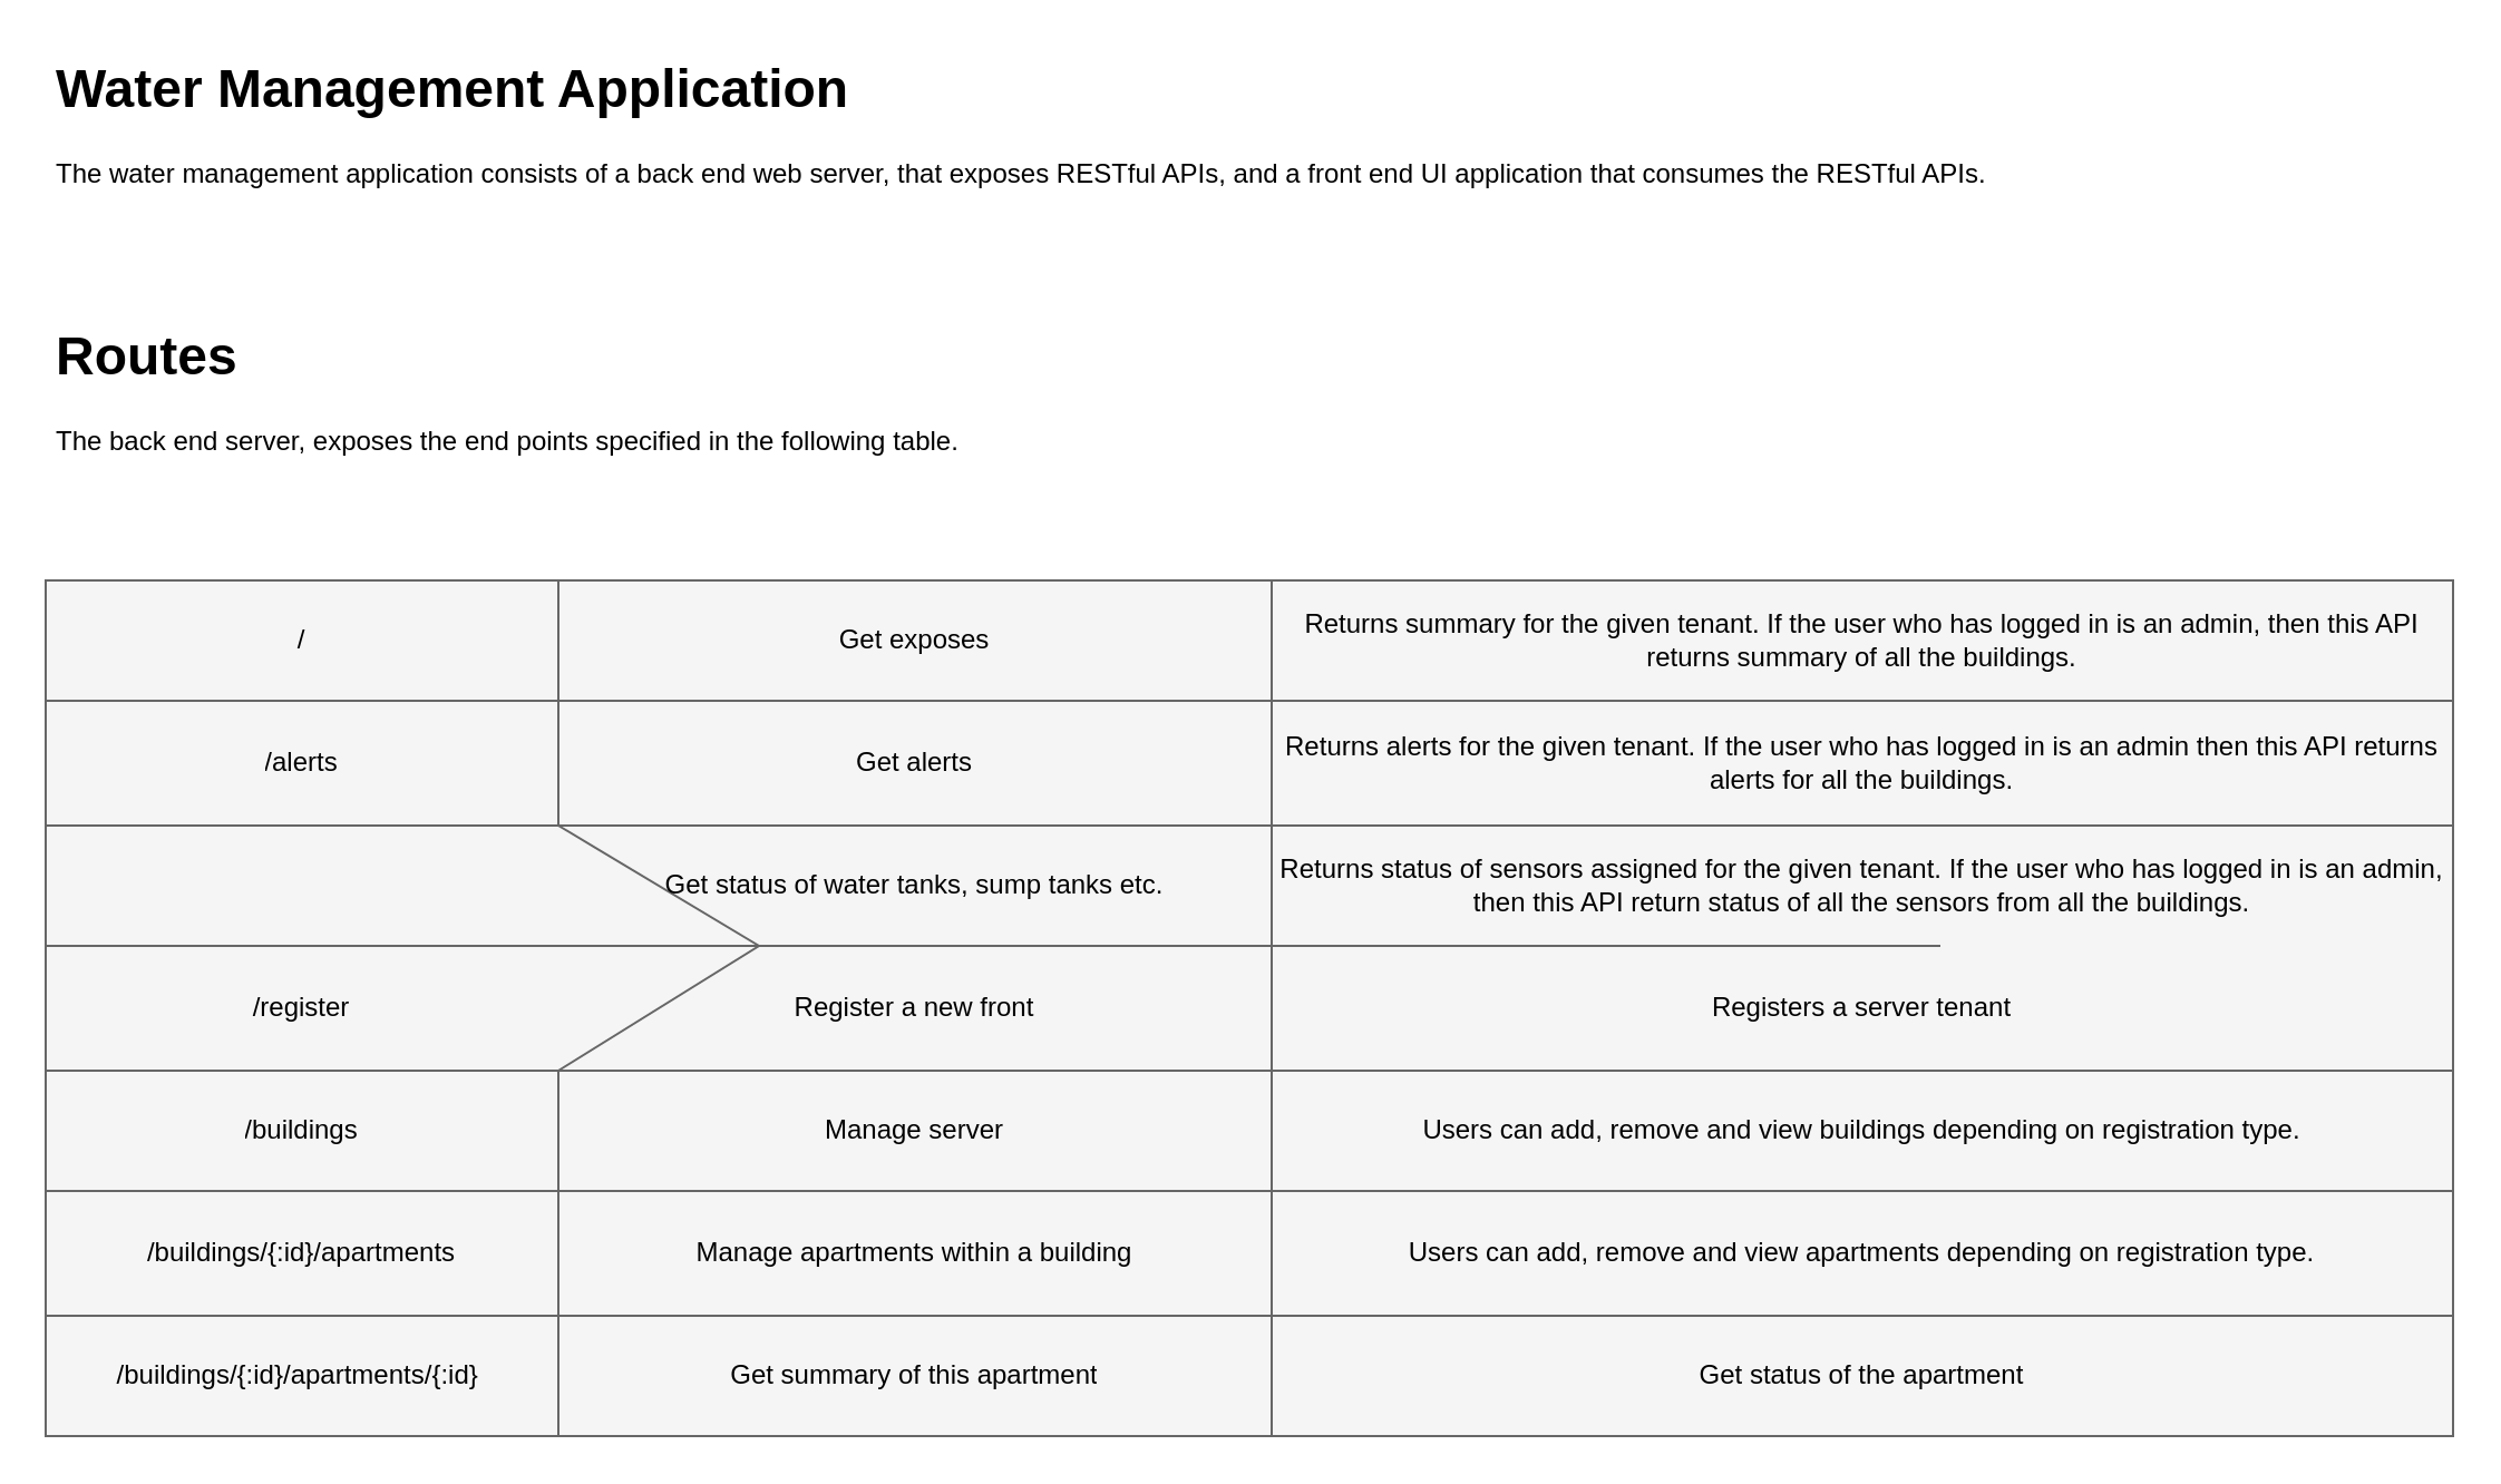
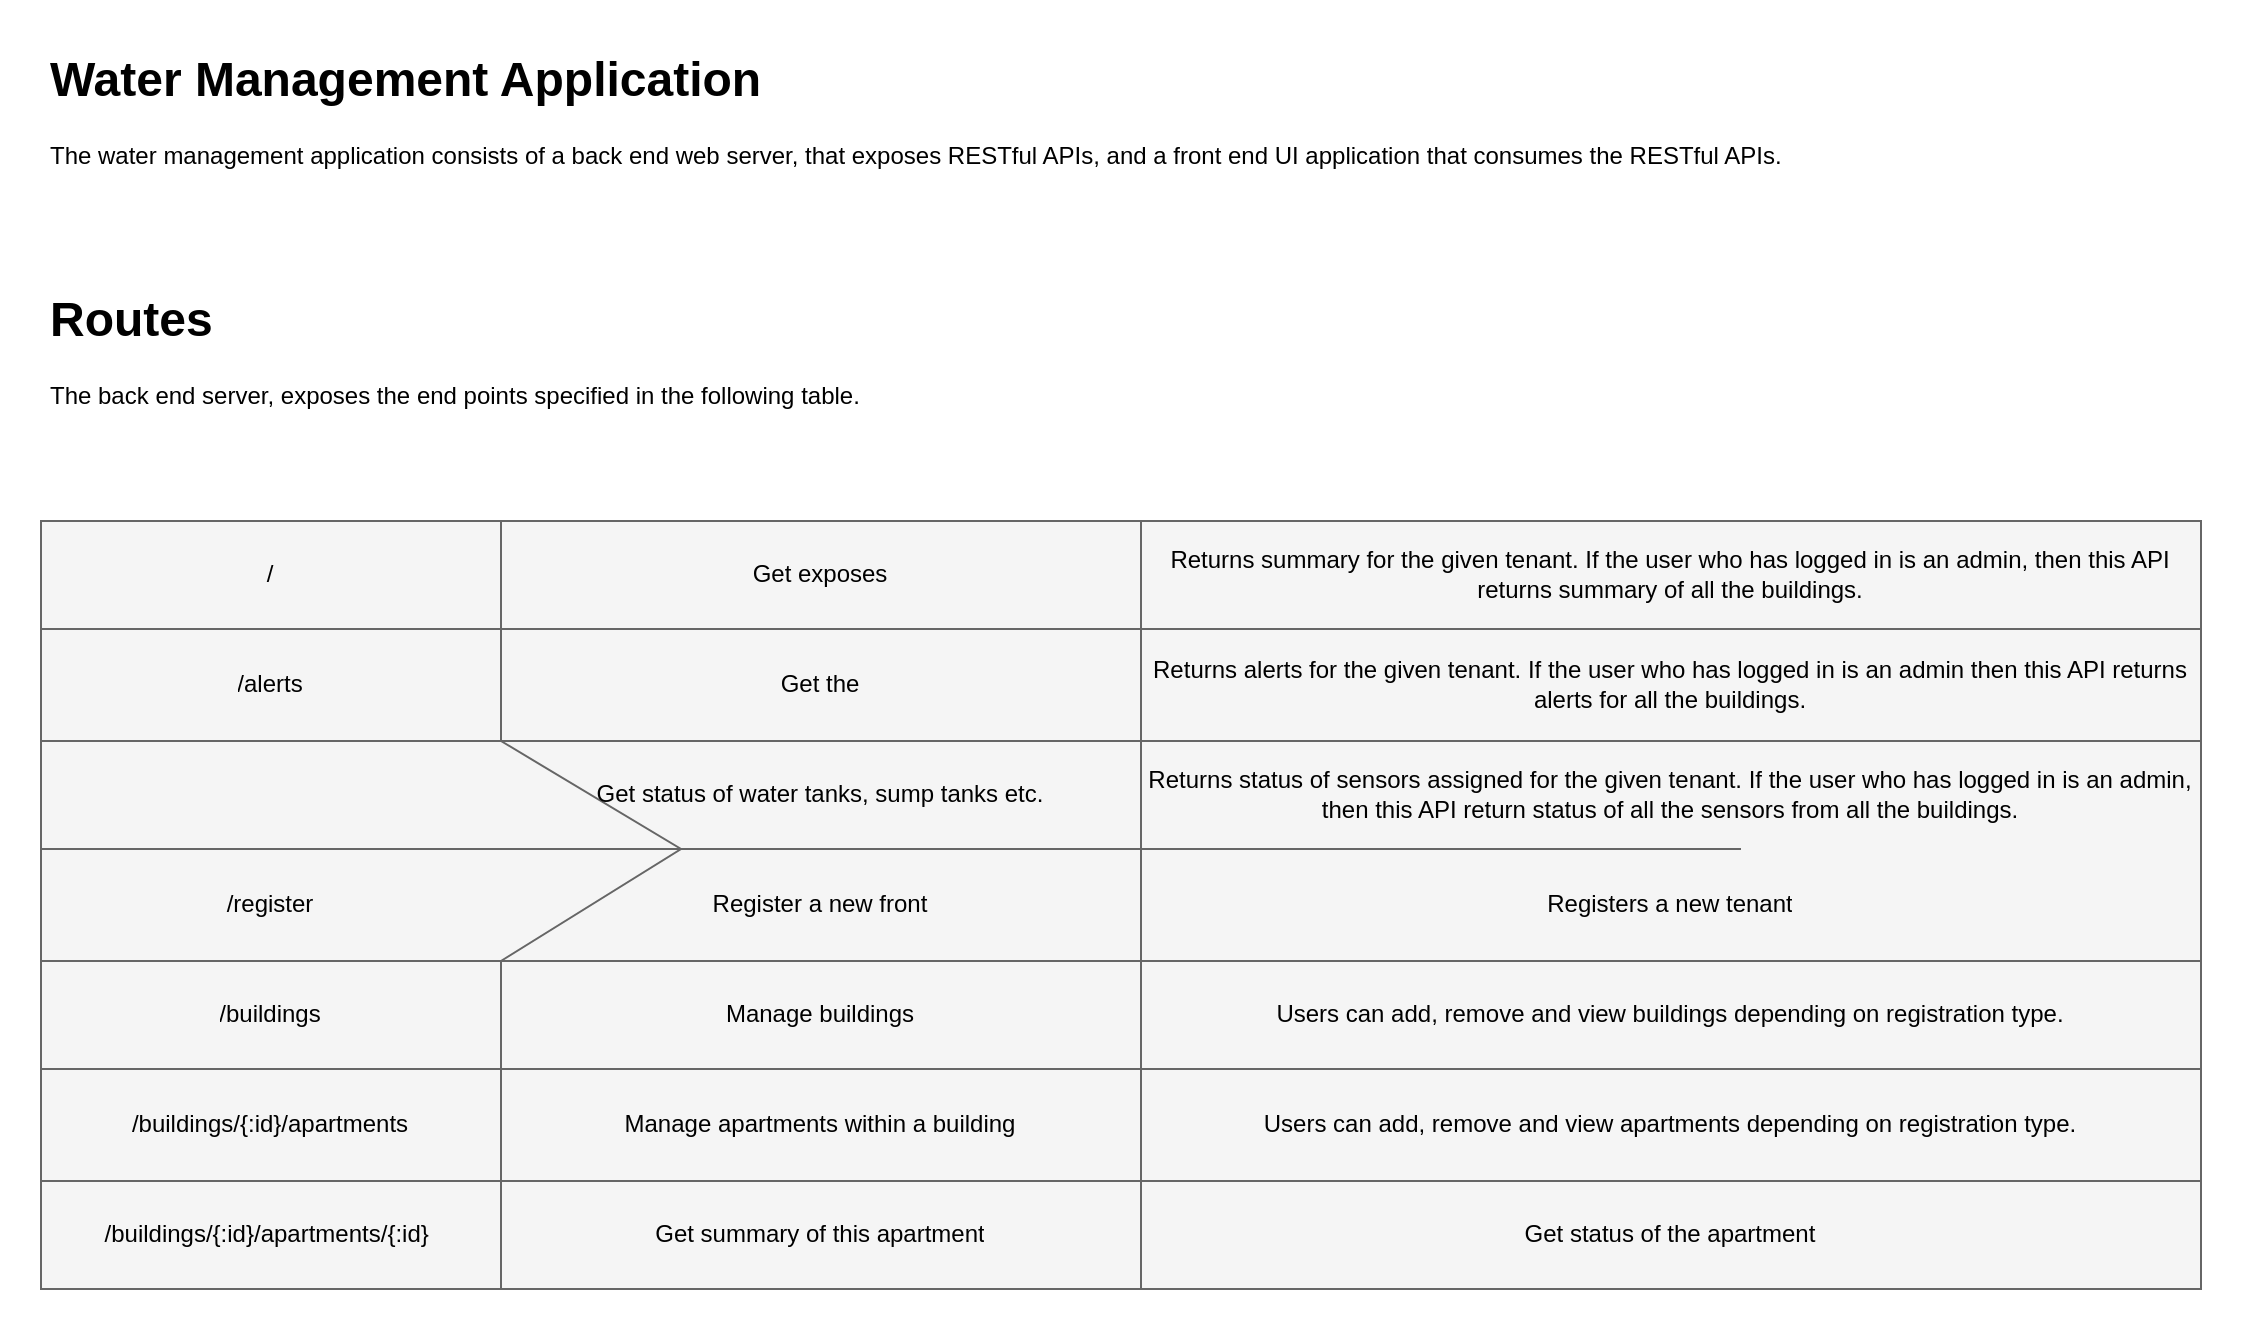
  <mxCell id="0" />
  <mxCell id="1" parent="0" />
  <mxCell id="2" value="" style="shape=table;startSize=0;container=1;collapsible=0;childLayout=tableLayout;rounded=0;sketch=0;fillColor=#f5f5f5;strokeColor=#666666;fontColor=#333333;" vertex="1" parent="1"><mxGeometry x="20" y="260" width="1080" height="384" as="geometry" /></mxCell>
  <mxCell id="3" value="" style="shape=partialRectangle;collapsible=0;dropTarget=0;pointerEvents=0;fillColor=none;top=0;left=0;bottom=0;right=0;points=[[0,0.5],[1,0.5]];portConstraint=eastwest;" vertex="1" parent="2"><mxGeometry width="1080" height="54" as="geometry" /></mxCell>
  <mxCell id="4" value="/" style="shape=partialRectangle;html=1;whiteSpace=wrap;connectable=0;overflow=hidden;fillColor=none;top=0;left=0;bottom=0;right=0;pointerEvents=1;" vertex="1" parent="3"><mxGeometry width="230" height="54" as="geometry"><mxRectangle width="230" height="54" as="alternateBounds" /></mxGeometry></mxCell>
  <mxCell id="5" value="Get exposes" style="shape=partialRectangle;html=1;whiteSpace=wrap;connectable=0;overflow=hidden;fillColor=none;top=0;left=0;bottom=0;right=0;pointerEvents=1;" vertex="1" parent="3"><mxGeometry x="230" width="320" height="54" as="geometry"><mxRectangle width="320" height="54" as="alternateBounds" /></mxGeometry></mxCell>
  <mxCell id="6" value="Returns summary for the given tenant. If the user who has logged in is an admin, then this API returns summary of all the buildings." style="shape=partialRectangle;html=1;whiteSpace=wrap;connectable=0;overflow=hidden;fillColor=none;top=0;left=0;bottom=0;right=0;pointerEvents=1;" vertex="1" parent="3"><mxGeometry x="550" width="530" height="54" as="geometry"><mxRectangle width="530" height="54" as="alternateBounds" /></mxGeometry></mxCell>
  <mxCell id="7" value="" style="shape=partialRectangle;collapsible=0;dropTarget=0;pointerEvents=0;fillColor=none;top=0;left=0;bottom=0;right=0;points=[[0,0.5],[1,0.5]];portConstraint=eastwest;" vertex="1" parent="2"><mxGeometry y="54" width="1080" height="56" as="geometry" /></mxCell>
  <mxCell id="8" value="/alerts&lt;span style=&quot;white-space: pre&quot;&gt;&lt;/span&gt;" style="shape=partialRectangle;html=1;whiteSpace=wrap;connectable=0;overflow=hidden;fillColor=none;top=0;left=0;bottom=0;right=0;pointerEvents=1;" vertex="1" parent="7"><mxGeometry width="230" height="56" as="geometry"><mxRectangle width="230" height="56" as="alternateBounds" /></mxGeometry></mxCell>
- <mxCell id="9" value="Get alerts" style="shape=partialRectangle;html=1;whiteSpace=wrap;connectable=0;overflow=hidden;fillColor=none;top=0;left=0;bottom=0;right=0;pointerEvents=1;" vertex="1" parent="7"><mxGeometry x="230" width="320" height="56" as="geometry"><mxRectangle width="320" height="56" as="alternateBounds" /></mxGeometry></mxCell>
+ <mxCell id="9" value="Get the" style="shape=partialRectangle;html=1;whiteSpace=wrap;connectable=0;overflow=hidden;fillColor=none;top=0;left=0;bottom=0;right=0;pointerEvents=1;" vertex="1" parent="7"><mxGeometry x="230" width="320" height="56" as="geometry"><mxRectangle width="320" height="56" as="alternateBounds" /></mxGeometry></mxCell>
  <mxCell id="10" value="Returns alerts for the given tenant. If the user who has logged in is an admin then this API returns alerts for all the buildings." style="shape=partialRectangle;html=1;whiteSpace=wrap;connectable=0;overflow=hidden;fillColor=none;top=0;left=0;bottom=0;right=0;pointerEvents=1;" vertex="1" parent="7"><mxGeometry x="550" width="530" height="56" as="geometry"><mxRectangle width="530" height="56" as="alternateBounds" /></mxGeometry></mxCell>
  <mxCell id="11" value="" style="shape=partialRectangle;collapsible=0;dropTarget=0;pointerEvents=0;fillColor=none;top=0;left=0;bottom=0;right=0;points=[[0,0.5],[1,0.5]];portConstraint=eastwest;" vertex="1" parent="2"><mxGeometry y="110" width="1080" height="54" as="geometry" /></mxCell>
  <mxCell id="12" value="Get status of water tanks, sump tanks etc." style="shape=partialRectangle;html=1;whiteSpace=wrap;connectable=0;overflow=hidden;fillColor=none;top=0;left=0;bottom=0;right=0;pointerEvents=1;" vertex="1" parent="11"><mxGeometry x="230" width="320" height="54" as="geometry"><mxRectangle width="320" height="54" as="alternateBounds" /></mxGeometry></mxCell>
  <mxCell id="13" value="&lt;div&gt;Returns status of sensors assigned for the given tenant. If the user who has logged in is an admin, then this API return status of all the sensors from all the buildings.&lt;br&gt;&lt;/div&gt;" style="shape=partialRectangle;html=1;whiteSpace=wrap;connectable=0;overflow=hidden;fillColor=none;top=0;left=0;bottom=0;right=0;pointerEvents=1;" vertex="1" parent="11"><mxGeometry x="550" width="530" height="54" as="geometry"><mxRectangle width="530" height="54" as="alternateBounds" /></mxGeometry></mxCell>
  <mxCell id="14" style="shape=partialRectangle;collapsible=0;dropTarget=0;pointerEvents=0;fillColor=none;top=0;left=0;bottom=0;right=0;points=[[0,0.5],[1,0.5]];portConstraint=eastwest;" vertex="1" parent="2"><mxGeometry y="164" width="1080" height="56" as="geometry" /></mxCell>
  <mxCell id="15" value="/register" style="shape=partialRectangle;html=1;whiteSpace=wrap;connectable=0;overflow=hidden;fillColor=none;top=0;left=0;bottom=0;right=0;pointerEvents=1;" vertex="1" parent="14"><mxGeometry width="230" height="56" as="geometry"><mxRectangle width="230" height="56" as="alternateBounds" /></mxGeometry></mxCell>
  <mxCell id="16" value="Register a new front" style="shape=partialRectangle;html=1;whiteSpace=wrap;connectable=0;overflow=hidden;fillColor=none;top=0;left=0;bottom=0;right=0;pointerEvents=1;" vertex="1" parent="14"><mxGeometry x="230" width="320" height="56" as="geometry"><mxRectangle width="320" height="56" as="alternateBounds" /></mxGeometry></mxCell>
- <mxCell id="17" value="Registers a server tenant" style="shape=partialRectangle;html=1;whiteSpace=wrap;connectable=0;overflow=hidden;fillColor=none;top=0;left=0;bottom=0;right=0;pointerEvents=1;" vertex="1" parent="14"><mxGeometry x="550" width="530" height="56" as="geometry"><mxRectangle width="530" height="56" as="alternateBounds" /></mxGeometry></mxCell>
+ <mxCell id="17" value="Registers a new tenant" style="shape=partialRectangle;html=1;whiteSpace=wrap;connectable=0;overflow=hidden;fillColor=none;top=0;left=0;bottom=0;right=0;pointerEvents=1;" vertex="1" parent="14"><mxGeometry x="550" width="530" height="56" as="geometry"><mxRectangle width="530" height="56" as="alternateBounds" /></mxGeometry></mxCell>
  <mxCell id="18" style="shape=partialRectangle;collapsible=0;dropTarget=0;pointerEvents=0;fillColor=none;top=0;left=0;bottom=0;right=0;points=[[0,0.5],[1,0.5]];portConstraint=eastwest;" vertex="1" parent="2"><mxGeometry y="220" width="1080" height="54" as="geometry" /></mxCell>
  <mxCell id="19" value="/buildings" style="shape=partialRectangle;html=1;whiteSpace=wrap;connectable=0;overflow=hidden;fillColor=none;top=0;left=0;bottom=0;right=0;pointerEvents=1;" vertex="1" parent="18"><mxGeometry width="230" height="54" as="geometry"><mxRectangle width="230" height="54" as="alternateBounds" /></mxGeometry></mxCell>
- <mxCell id="20" value="Manage server" style="shape=partialRectangle;html=1;whiteSpace=wrap;connectable=0;overflow=hidden;fillColor=none;top=0;left=0;bottom=0;right=0;pointerEvents=1;" vertex="1" parent="18"><mxGeometry x="230" width="320" height="54" as="geometry"><mxRectangle width="320" height="54" as="alternateBounds" /></mxGeometry></mxCell>
+ <mxCell id="20" value="Manage buildings" style="shape=partialRectangle;html=1;whiteSpace=wrap;connectable=0;overflow=hidden;fillColor=none;top=0;left=0;bottom=0;right=0;pointerEvents=1;" vertex="1" parent="18"><mxGeometry x="230" width="320" height="54" as="geometry"><mxRectangle width="320" height="54" as="alternateBounds" /></mxGeometry></mxCell>
  <mxCell id="21" value="Users can add, remove and view buildings depending on registration type." style="shape=partialRectangle;html=1;whiteSpace=wrap;connectable=0;overflow=hidden;fillColor=none;top=0;left=0;bottom=0;right=0;pointerEvents=1;" vertex="1" parent="18"><mxGeometry x="550" width="530" height="54" as="geometry"><mxRectangle width="530" height="54" as="alternateBounds" /></mxGeometry></mxCell>
  <mxCell id="22" style="shape=partialRectangle;collapsible=0;dropTarget=0;pointerEvents=0;fillColor=none;top=0;left=0;bottom=0;right=0;points=[[0,0.5],[1,0.5]];portConstraint=eastwest;" vertex="1" parent="2"><mxGeometry y="274" width="1080" height="56" as="geometry" /></mxCell>
  <mxCell id="23" value="/buildings/{:id}/apartments" style="shape=partialRectangle;html=1;whiteSpace=wrap;connectable=0;overflow=hidden;fillColor=none;top=0;left=0;bottom=0;right=0;pointerEvents=1;" vertex="1" parent="22"><mxGeometry width="230" height="56" as="geometry"><mxRectangle width="230" height="56" as="alternateBounds" /></mxGeometry></mxCell>
  <mxCell id="24" value="Manage apartments within a building" style="shape=partialRectangle;html=1;whiteSpace=wrap;connectable=0;overflow=hidden;fillColor=none;top=0;left=0;bottom=0;right=0;pointerEvents=1;" vertex="1" parent="22"><mxGeometry x="230" width="320" height="56" as="geometry"><mxRectangle width="320" height="56" as="alternateBounds" /></mxGeometry></mxCell>
  <mxCell id="25" value="Users can add, remove and view apartments depending on registration type." style="shape=partialRectangle;html=1;whiteSpace=wrap;connectable=0;overflow=hidden;fillColor=none;top=0;left=0;bottom=0;right=0;pointerEvents=1;" vertex="1" parent="22"><mxGeometry x="550" width="530" height="56" as="geometry"><mxRectangle width="530" height="56" as="alternateBounds" /></mxGeometry></mxCell>
  <mxCell id="26" style="shape=partialRectangle;collapsible=0;dropTarget=0;pointerEvents=0;fillColor=none;top=0;left=0;bottom=0;right=0;points=[[0,0.5],[1,0.5]];portConstraint=eastwest;" vertex="1" parent="2"><mxGeometry y="330" width="1080" height="54" as="geometry" /></mxCell>
  <mxCell id="27" value="/buildings/{:id}/apartments/{:id}&lt;span style=&quot;white-space: pre&quot;&gt; &lt;/span&gt;" style="shape=partialRectangle;html=1;whiteSpace=wrap;connectable=0;overflow=hidden;fillColor=none;top=0;left=0;bottom=0;right=0;pointerEvents=1;" vertex="1" parent="26"><mxGeometry width="230" height="54" as="geometry"><mxRectangle width="230" height="54" as="alternateBounds" /></mxGeometry></mxCell>
  <mxCell id="28" value="Get summary of this apartment" style="shape=partialRectangle;html=1;whiteSpace=wrap;connectable=0;overflow=hidden;fillColor=none;top=0;left=0;bottom=0;right=0;pointerEvents=1;" vertex="1" parent="26"><mxGeometry x="230" width="320" height="54" as="geometry"><mxRectangle width="320" height="54" as="alternateBounds" /></mxGeometry></mxCell>
  <mxCell id="29" value="Get status of the apartment" style="shape=partialRectangle;html=1;whiteSpace=wrap;connectable=0;overflow=hidden;fillColor=none;top=0;left=0;bottom=0;right=0;pointerEvents=1;" vertex="1" parent="26"><mxGeometry x="550" width="530" height="54" as="geometry"><mxRectangle width="530" height="54" as="alternateBounds" /></mxGeometry></mxCell>
  <mxCell id="30" value="&lt;h1&gt;Water Management Application&lt;/h1&gt;&lt;p&gt;The water management application consists of a back end web server, that exposes RESTful APIs, and a front end UI application that consumes the RESTful APIs.&lt;br&gt;&lt;/p&gt;" style="text;html=1;strokeColor=none;fillColor=none;spacing=5;spacingTop=-20;whiteSpace=wrap;overflow=hidden;rounded=0;sketch=0;startSize=0;" vertex="1" parent="1"><mxGeometry x="20" y="20" width="1080" height="100" as="geometry" /></mxCell>
  <mxCell id="31" value="&lt;h1&gt;Routes&lt;br&gt;&lt;/h1&gt;&lt;p&gt;The back end server, exposes the end points specified in the following table.&lt;br&gt;&lt;/p&gt;" style="text;html=1;strokeColor=none;fillColor=none;spacing=5;spacingTop=-20;whiteSpace=wrap;overflow=hidden;rounded=0;sketch=0;startSize=0;" vertex="1" parent="1"><mxGeometry x="20" y="140" width="1080" height="100" as="geometry" /></mxCell>
